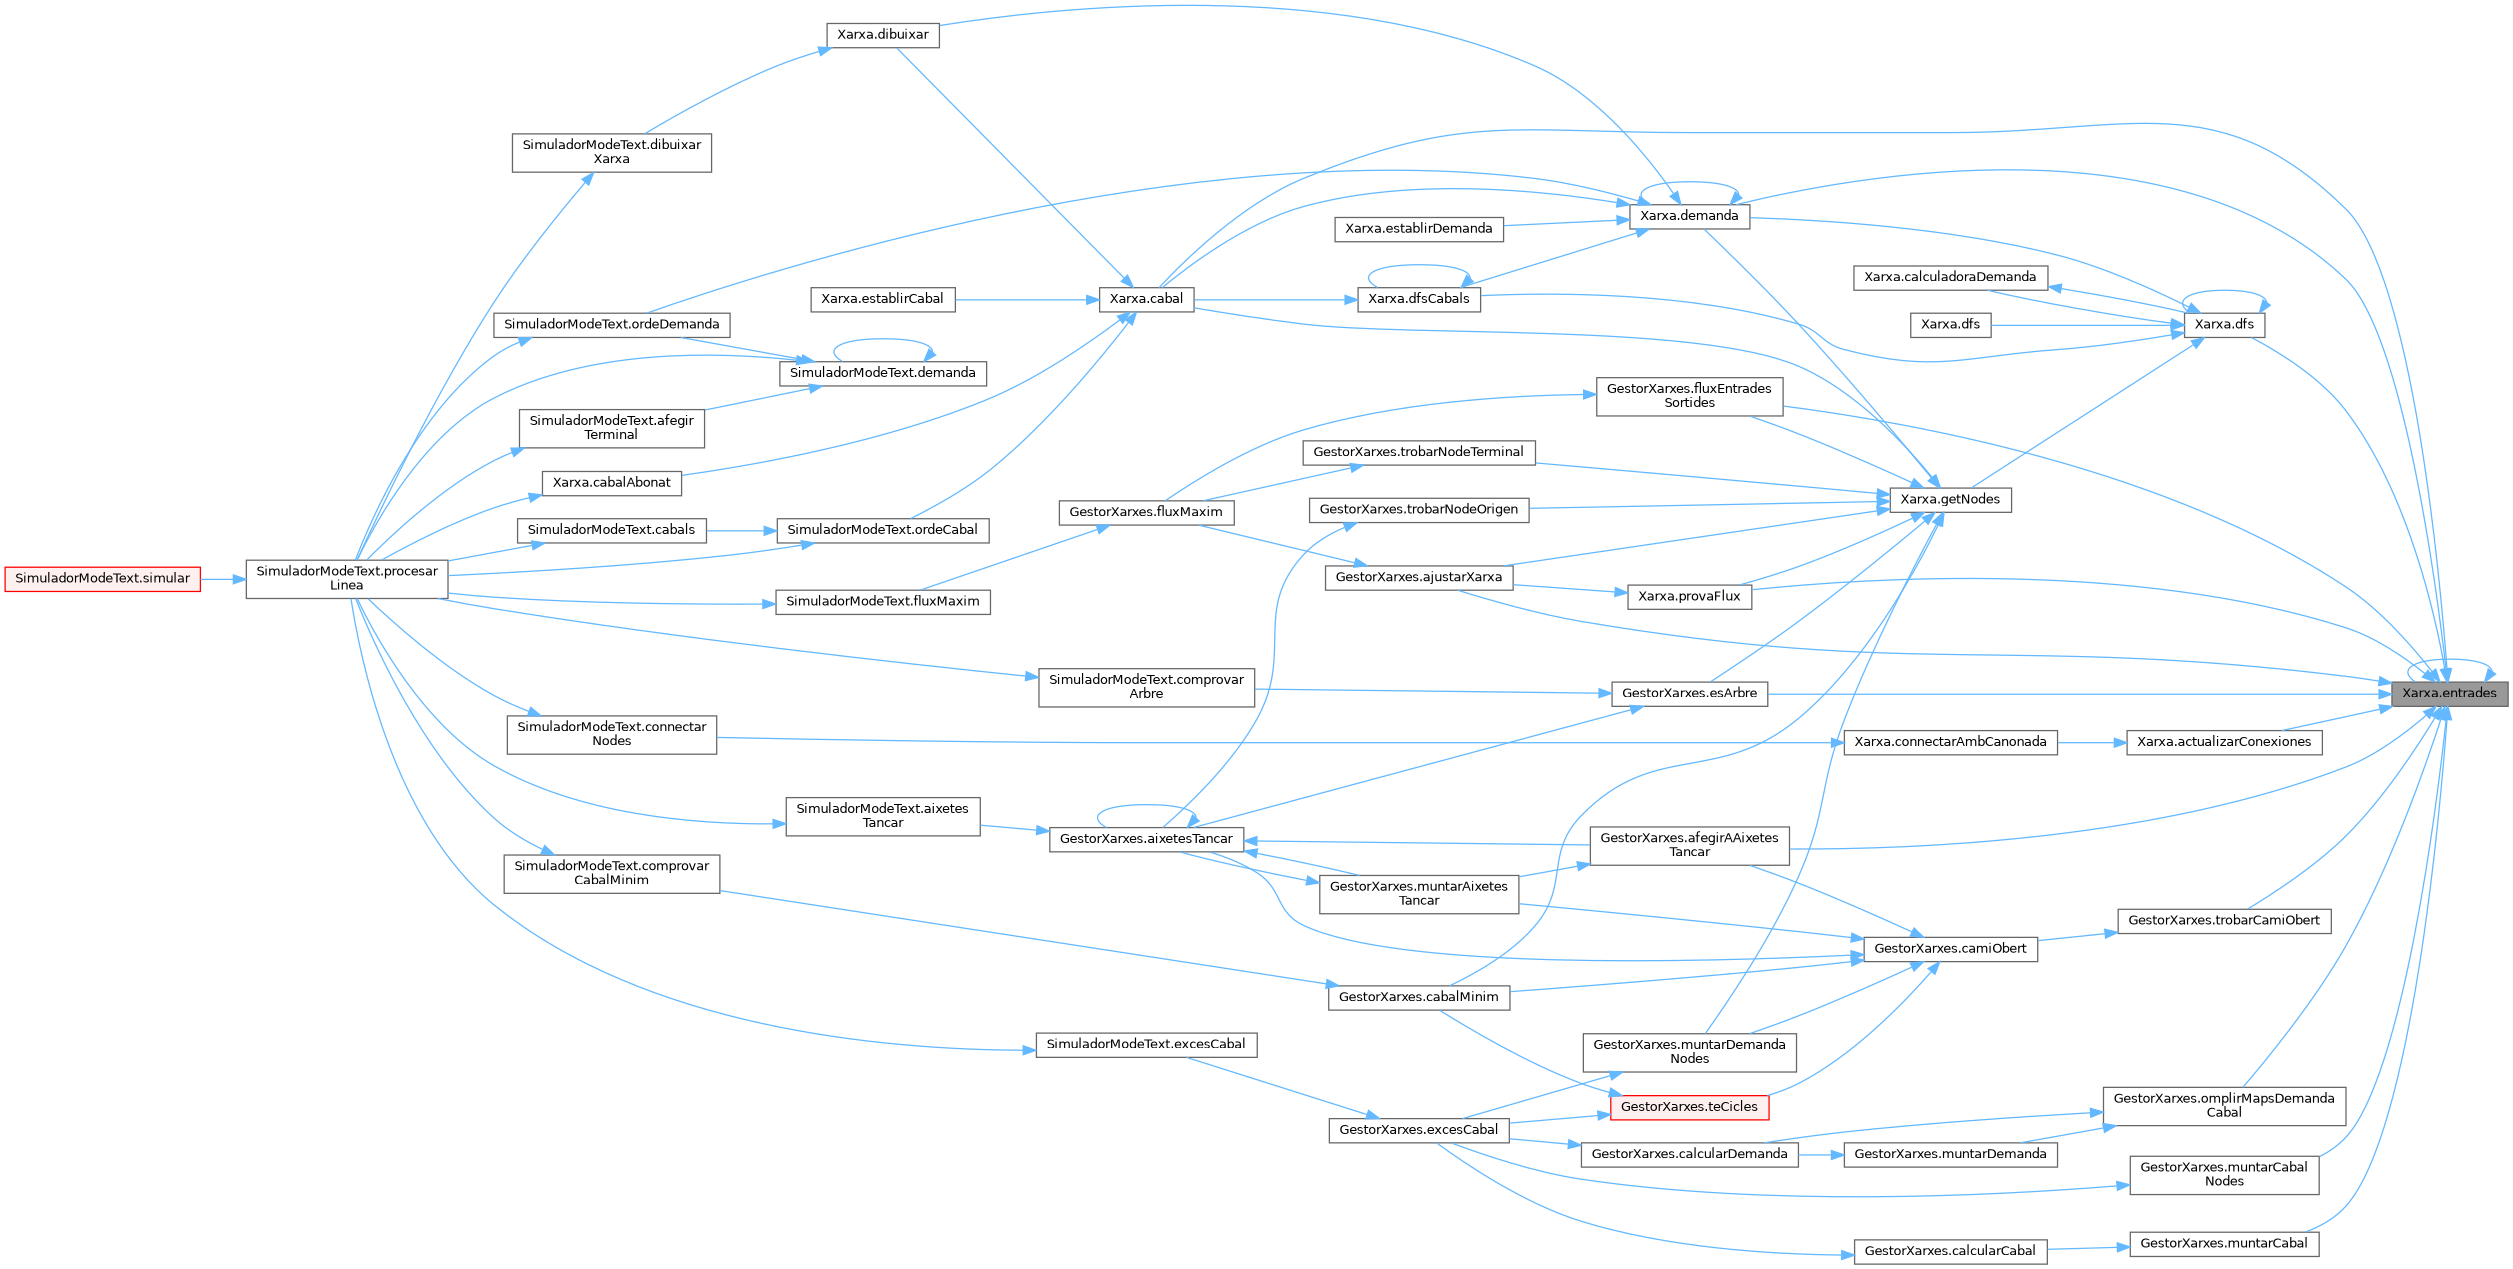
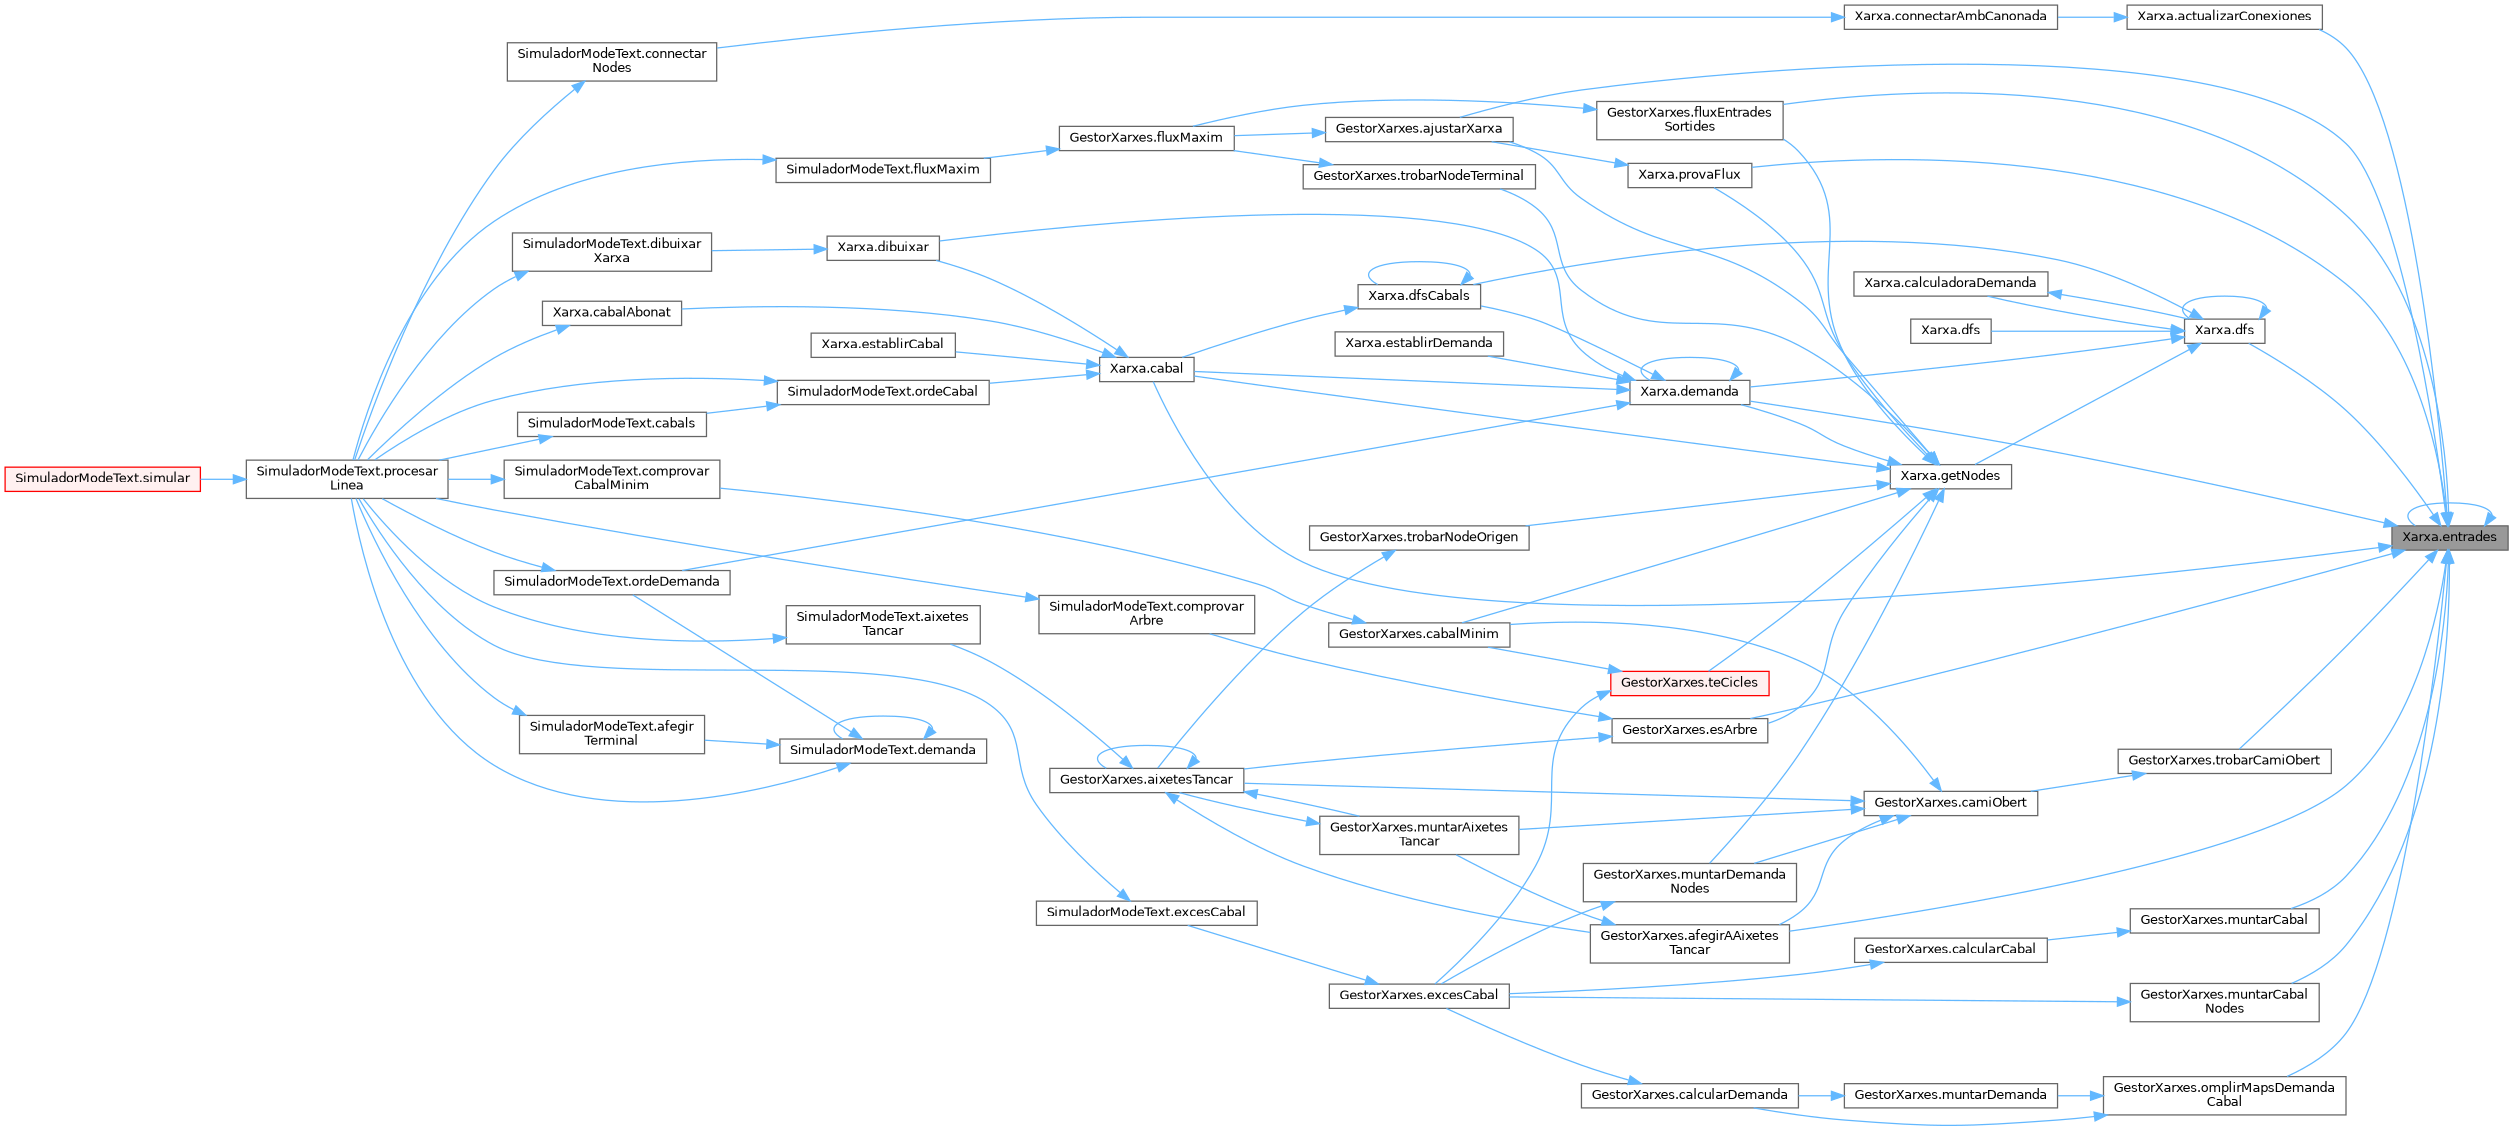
  digraph {
    rankdir=RL
    node [color=grey40 fillcolor=white fontname=Helvetica fontsize=10 shape=box style=filled]
    edge [color=steelblue1 dir=back fontname=Helvetica fontsize=10 labelfontname=Helvetica labelfontsize=10 style=solid]
    n1 [color=gray40 fillcolor=grey60 fontcolor=black height=0.2 label="Xarxa.entrades" width=0.4]
    n2 [height=0.2 label="Xarxa.actualizarConexiones" width=0.4]
    n3 [height=0.2 label="GestorXarxes.afegirAAixetes\lTancar" width=0.4]
    n4 [height=0.2 label="GestorXarxes.ajustarXarxa" width=0.4]
    n5 [height=0.2 label="Xarxa.cabal" width=0.4]
    n6 [height=0.2 label="Xarxa.demanda" width=0.4]
    n7 [height=0.2 label="Xarxa.dfs" width=0.4]
    n8 [height=0.2 label="GestorXarxes.esArbre" width=0.4]
    n9 [height=0.2 label="GestorXarxes.fluxEntrades\lSortides" width=0.4]
    n10 [height=0.2 label="Xarxa.provaFlux" width=0.4]
    n11 [height=0.2 label="GestorXarxes.muntarCabal" width=0.4]
    n12 [height=0.2 label="GestorXarxes.muntarCabal\lNodes" width=0.4]
    n13 [height=0.2 label="GestorXarxes.omplirMapsDemanda\lCabal" width=0.4]
    n14 [height=0.2 label="GestorXarxes.trobarCamiObert" width=0.4]
    n15 [height=0.2 label="Xarxa.connectarAmbCanonada" width=0.4]
    n16 [height=0.2 label="GestorXarxes.muntarAixetes\lTancar" width=0.4]
    n17 [height=0.2 label="GestorXarxes.fluxMaxim" width=0.4]
    n18 [height=0.2 label="Xarxa.cabalAbonat" width=0.4]
    n19 [height=0.2 label="Xarxa.dibuixar" width=0.4]
    n20 [height=0.2 label="Xarxa.establirCabal" width=0.4]
    n21 [height=0.2 label="SimuladorModeText.ordeCabal" width=0.4]
    n22 [height=0.2 label="Xarxa.dfsCabals" width=0.4]
    n23 [height=0.2 label="Xarxa.establirDemanda" width=0.4]
    n24 [height=0.2 label="SimuladorModeText.ordeDemanda" width=0.4]
    n25 [height=0.2 label="Xarxa.calculadoraDemanda" width=0.4]
    n26 [height=0.2 label="Xarxa.dfs" width=0.4]
    n27 [height=0.2 label="Xarxa.getNodes" width=0.4]
    n28 [height=0.2 label="GestorXarxes.aixetesTancar" width=0.4]
    n29 [height=0.2 label="SimuladorModeText.comprovar\lArbre" width=0.4]
    n30 [height=0.2 label="GestorXarxes.calcularCabal" width=0.4]
    n31 [height=0.2 label="GestorXarxes.excesCabal" width=0.4]
    n32 [height=0.2 label="GestorXarxes.calcularDemanda" width=0.4]
    n33 [height=0.2 label="GestorXarxes.muntarDemanda" width=0.4]
    n34 [height=0.2 label="GestorXarxes.camiObert" width=0.4]
    n35 [height=0.2 label="SimuladorModeText.connectar\lNodes" width=0.4]
    n36 [height=0.2 label="SimuladorModeText.procesar\lLinea" width=0.4]
    n37 [color=red fillcolor="#FFF0F0" height=0.2 label="SimuladorModeText.simular" width=0.4]
    n38 [height=0.2 label="SimuladorModeText.aixetes\lTancar" width=0.4]
    n39 [height=0.2 label="SimuladorModeText.fluxMaxim" width=0.4]
    n40 [height=0.2 label="SimuladorModeText.dibuixar\lXarxa" width=0.4]
    n41 [height=0.2 label="SimuladorModeText.cabals" width=0.4]
    n42 [height=0.2 label="SimuladorModeText.demanda" width=0.4]
    n43 [height=0.2 label="SimuladorModeText.afegir\lTerminal" width=0.4]
    n44 [height=0.2 label="GestorXarxes.cabalMinim" width=0.4]
    n45 [height=0.2 label="GestorXarxes.muntarDemanda\lNodes" width=0.4]
    n46 [color=red fillcolor="#FFF0F0" height=0.2 label="GestorXarxes.teCicles" width=0.4]
    n47 [height=0.2 label="GestorXarxes.trobarNodeOrigen" width=0.4]
    n48 [height=0.2 label="GestorXarxes.trobarNodeTerminal" width=0.4]
    n49 [height=0.2 label="SimuladorModeText.comprovar\lCabalMinim" width=0.4]
    n50 [height=0.2 label="SimuladorModeText.excesCabal" width=0.4]
    n1 -> n1
    n1 -> n2
    n1 -> n3
    n1 -> n4
    n1 -> n5
    n1 -> n6
    n1 -> n7
    n1 -> n8
    n1 -> n9
    n1 -> n10
    n1 -> n11
    n1 -> n12
    n1 -> n13
    n1 -> n14
    n2 -> n15
    n3 -> n16
    n4 -> n17
    n5 -> n18
    n5 -> n19
    n5 -> n20
    n5 -> n21
    n6 -> n5
    n6 -> n6
    n6 -> n19
    n6 -> n22
    n6 -> n23
    n6 -> n24
    n7 -> n6
    n7 -> n7
    n7 -> n22
    n7 -> n25
    n7 -> n26
    n7 -> n27
    n8 -> n28
    n8 -> n29
    n9 -> n17
    n10 -> n4
    n11 -> n30
    n12 -> n31
    n13 -> n32
    n13 -> n33
    n14 -> n34
    n15 -> n35
    n16 -> n28
    n17 -> n39
    n18 -> n36
    n19 -> n40
    n21 -> n36
    n21 -> n41
    n22 -> n5
    n22 -> n22
    n24 -> n36
    n25 -> n7
    n27 -> n4
    n27 -> n5
    n27 -> n6
    n27 -> n8
    n27 -> n9
    n27 -> n10
    n27 -> n44
    n27 -> n45
-   n34 -> n46
+   n27 -> n46
    n27 -> n47
    n27 -> n48
    n28 -> n3
    n28 -> n16
    n28 -> n28
    n28 -> n38
    n29 -> n36
    n30 -> n31
    n31 -> n50
    n32 -> n31
    n33 -> n32
    n34 -> n3
    n34 -> n16
    n34 -> n28
    n34 -> n44
    n34 -> n45
    n35 -> n36
    n36 -> n37
    n38 -> n36
    n39 -> n36
    n40 -> n36
    n41 -> n36
    n42 -> n24
    n42 -> n36
    n42 -> n42
    n42 -> n43
    n43 -> n36
    n44 -> n49
    n45 -> n31
    n46 -> n31
    n46 -> n44
    n47 -> n28
    n48 -> n17
    n49 -> n36
    n50 -> n36
  }
